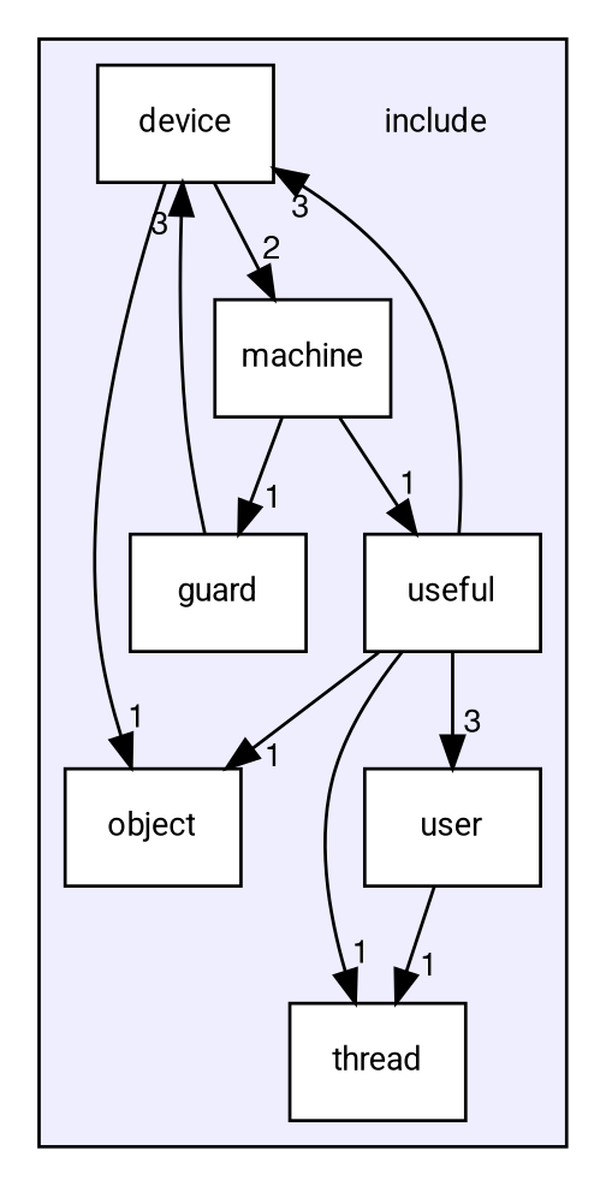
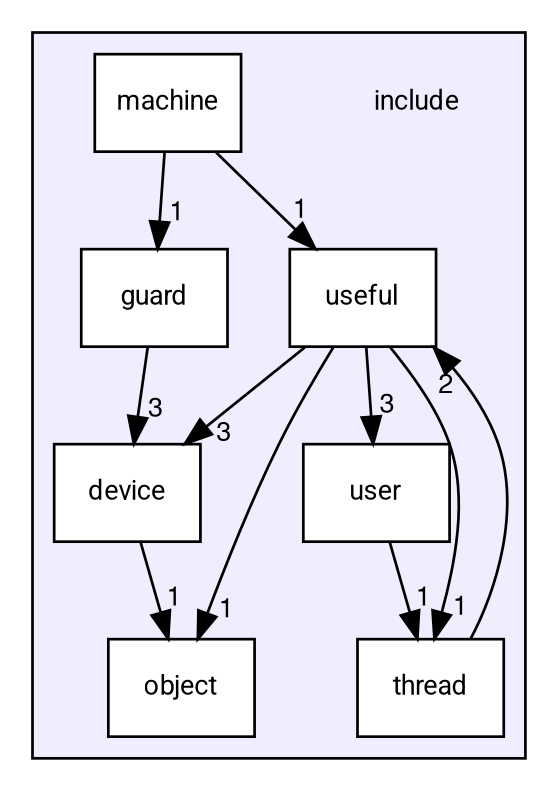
  digraph {
    compound=true
    fontname=Roboto
    node [fontname=Roboto fontsize=10 shape=box color=black fillcolor=white style=filled]
    edge [fontname=Roboto headlabel=1 labeldistance=1.5 labelfontname=FreeSans labelfontsize=10]
    n1 [label=include shape=plaintext color="" fillcolor="" style=""]
    n2 [label=device]
    n3 [label=guard]
    n4 [label=machine]
    n5 [label=object]
    n6 [label=thread]
    n7 [label=useful]
    n8 [label=user]
    subgraph cluster_1 {
      bgcolor="#eeeeff"
      pencolor=black
      n1
      n2
      n3
      n4
      n5
      n6
      n7
      n8
    }
-   n2 -> n4 [headlabel=2]
    n2 -> n5
    n3 -> n2 [headlabel=3]
    n4 -> n3
    n4 -> n7
+   n6 -> n7 [headlabel=2]
    n7 -> n2 [headlabel=3]
    n7 -> n5
    n7 -> n6
    n7 -> n8 [headlabel=3]
    n8 -> n6
  }
